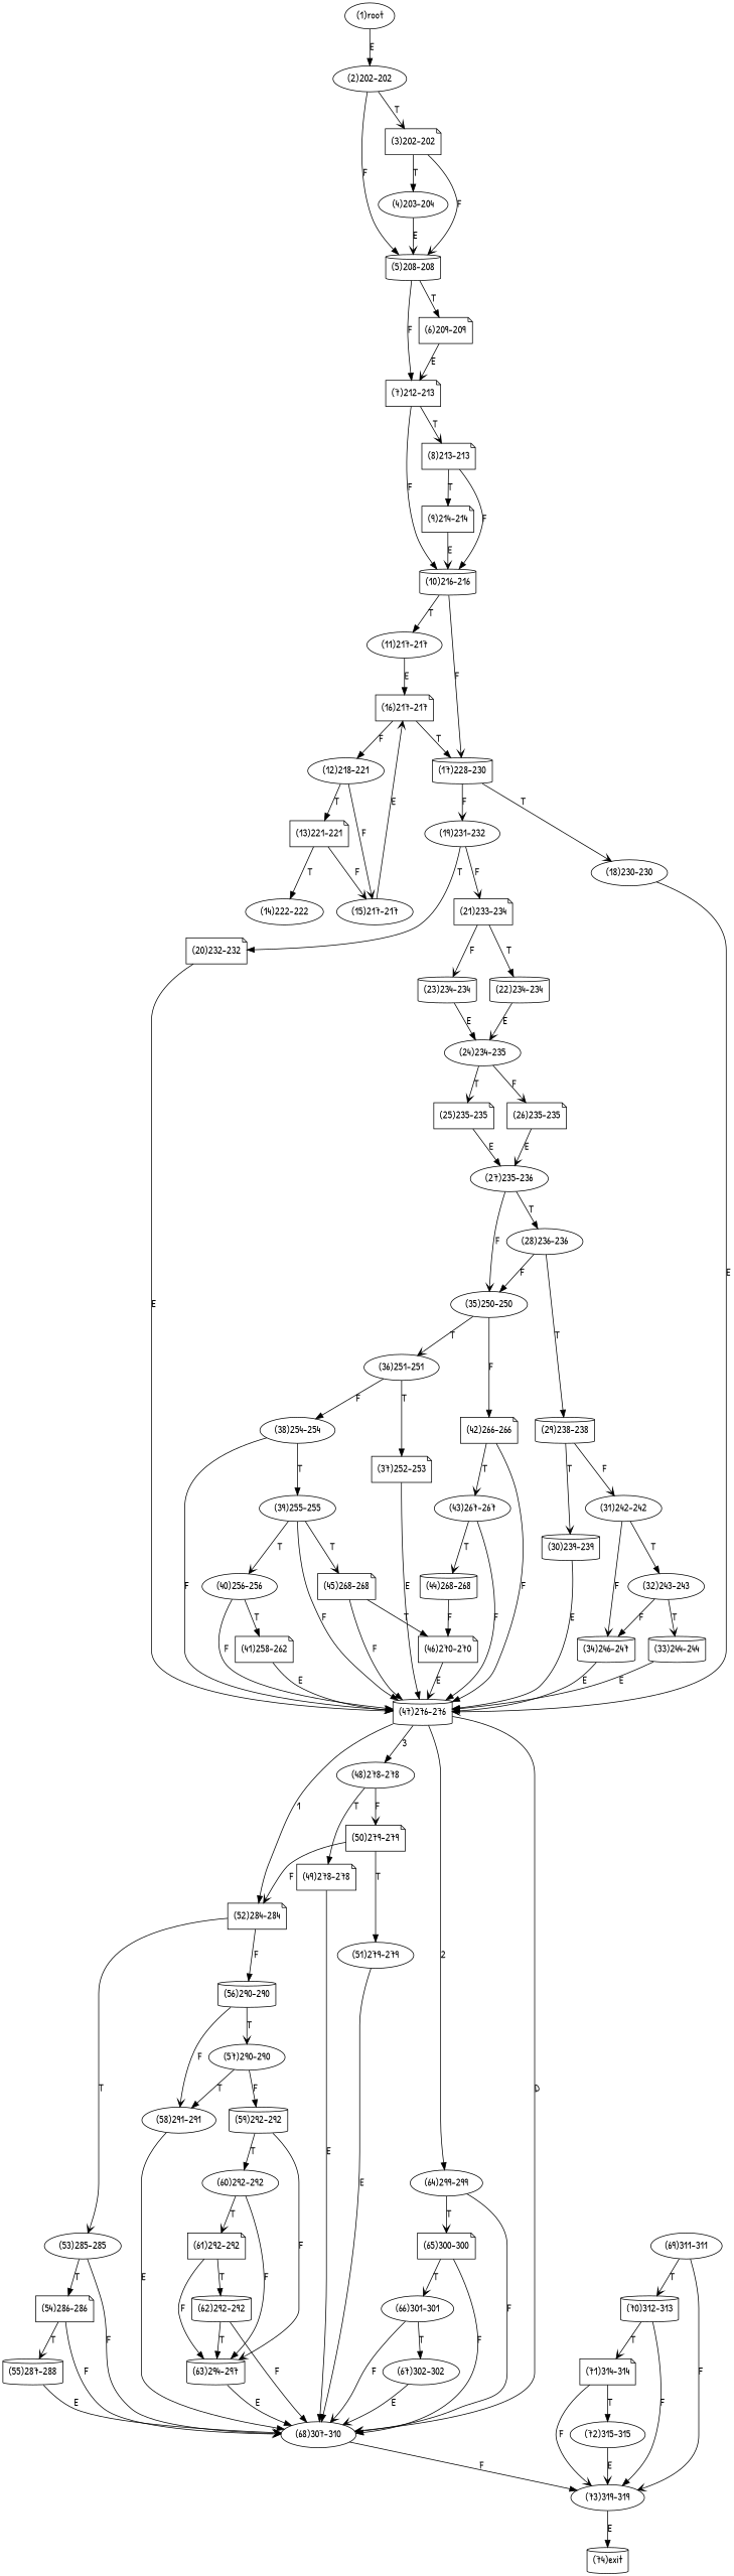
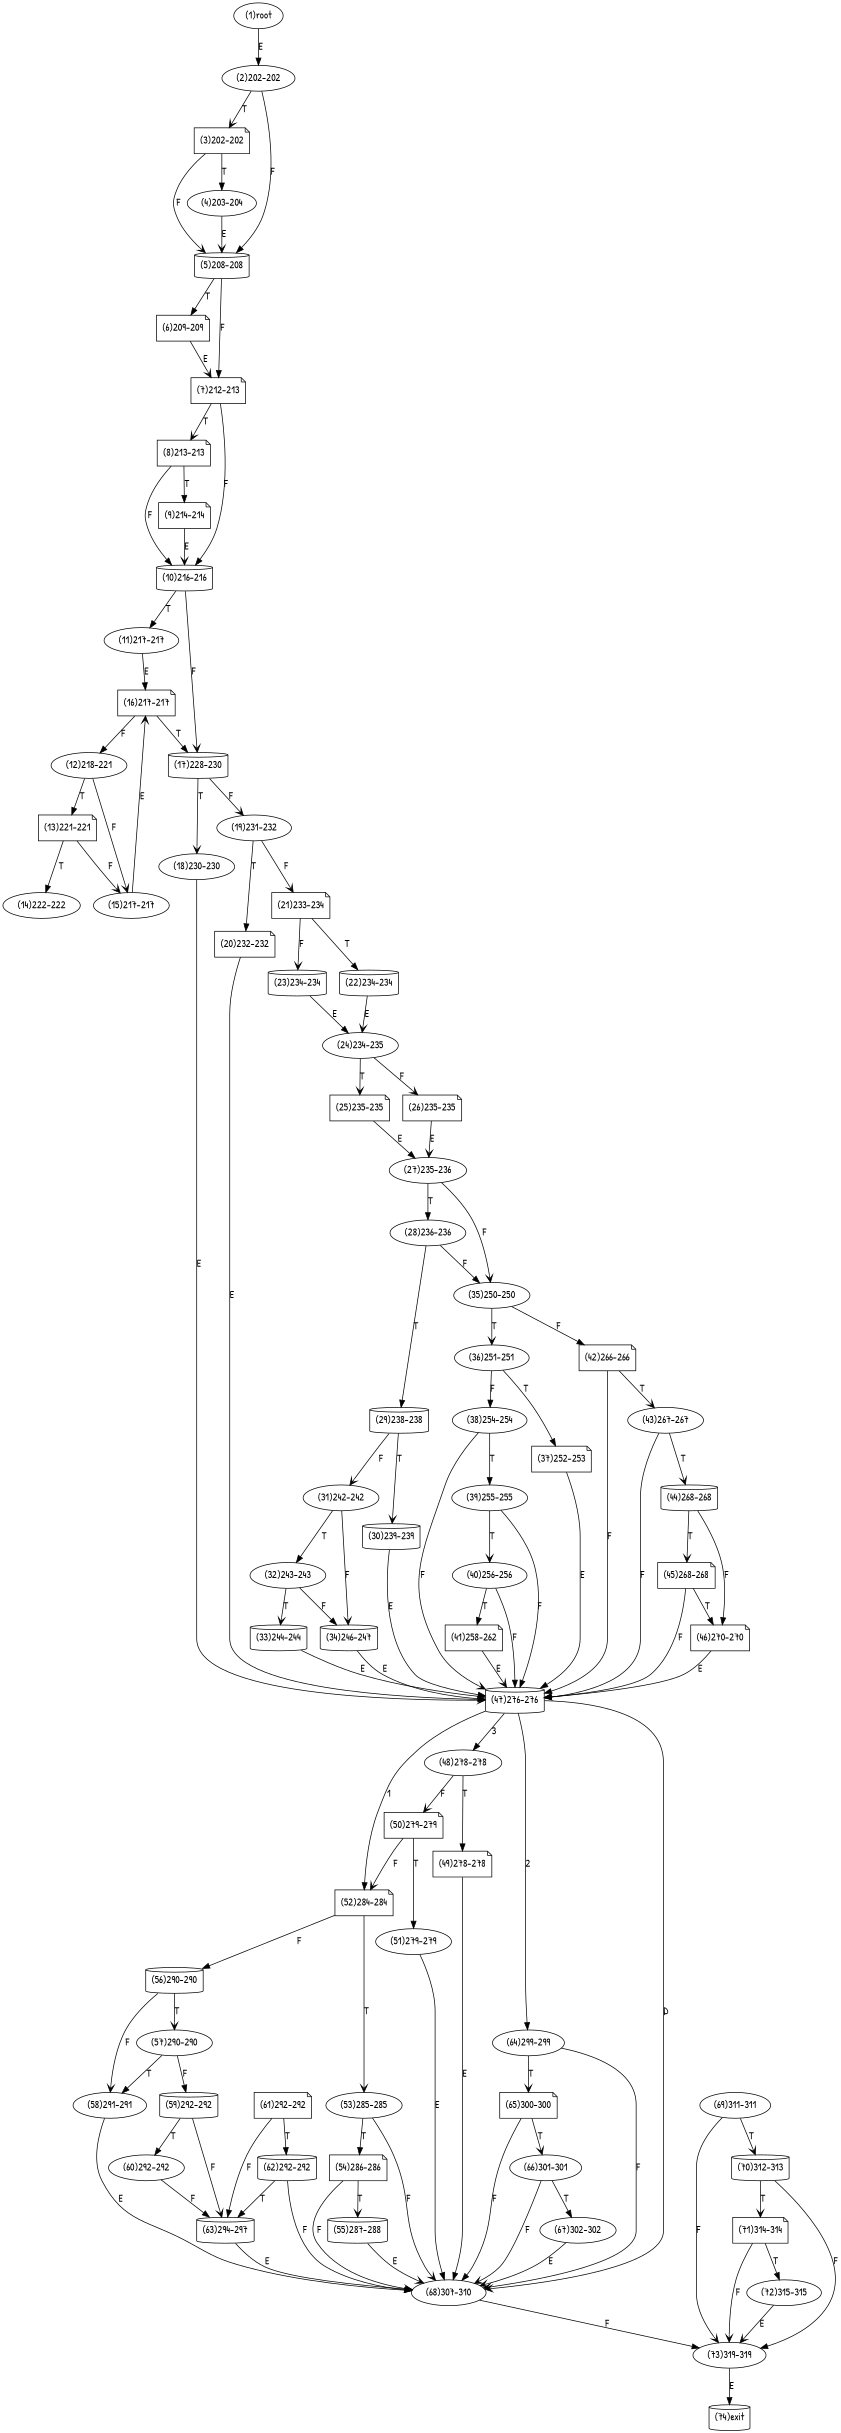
  digraph {
    fontname="Patrick Hand"
    node [fontname="Patrick Hand" shape=ellipse]
    edge [arrowhead=normal fontname="Patrick Hand"]
    n1 [label="(1)root"]
    n2 [label="(2)202-202"]
    n3 [label="(3)202-202" shape=note]
    n4 [label="(5)208-208" shape=cylinder]
    n5 [label="(4)203-204"]
    n6 [label="(6)209-209" shape=note]
    n7 [label="(7)212-213" shape=note]
    n8 [label="(8)213-213" shape=note]
    n9 [label="(10)216-216" shape=cylinder]
    n10 [label="(9)214-214" shape=note]
    n11 [label="(11)217-217"]
    n12 [label="(17)228-230" shape=cylinder]
    n13 [label="(16)217-217" shape=note]
    n14 [label="(19)231-232"]
    n15 [label="(18)230-230"]
    n16 [label="(12)218-221"]
    n17 [label="(13)221-221" shape=note]
    n18 [label="(15)217-217"]
    n19 [label="(14)222-222"]
    n20 [label="(21)233-234" shape=note]
    n21 [label="(20)232-232" shape=note]
    n22 [label="(47)276-276" shape=cylinder]
    n23 [label="(23)234-234" shape=cylinder]
    n24 [label="(22)234-234" shape=cylinder]
    n25 [label="(48)278-278"]
    n26 [label="(52)284-284" shape=note]
    n27 [label="(68)307-310"]
    n28 [label="(64)299-299"]
    n29 [label="(24)234-235"]
    n30 [label="(25)235-235" shape=note]
    n31 [label="(26)235-235" shape=note]
    n32 [label="(27)235-236"]
    n33 [label="(28)236-236"]
    n34 [label="(35)250-250"]
    n35 [label="(29)238-238" shape=cylinder]
    n36 [label="(36)251-251"]
    n37 [label="(42)266-266" shape=note]
    n38 [label="(31)242-242"]
    n39 [label="(30)239-239" shape=cylinder]
    n40 [label="(34)246-247" shape=cylinder]
    n41 [label="(32)243-243"]
    n42 [label="(33)244-244" shape=cylinder]
    n43 [label="(38)254-254"]
    n44 [label="(37)252-253" shape=note]
    n45 [label="(43)267-267"]
    n46 [label="(39)255-255"]
    n47 [label="(40)256-256"]
    n48 [label="(41)258-262" shape=note]
    n49 [label="(44)268-268" shape=cylinder]
    n50 [label="(46)270-270" shape=note]
    n51 [label="(45)268-268" shape=note]
    n52 [label="(50)279-279" shape=note]
    n53 [label="(49)278-278" shape=note]
    n54 [label="(53)285-285"]
    n55 [label="(56)290-290" shape=cylinder]
    n56 [label="(73)319-319"]
    n57 [label="(65)300-300" shape=note]
    n58 [label="(51)279-279"]
    n59 [label="(55)287-288" shape=cylinder]
    n60 [label="(54)286-286" shape=note]
    n61 [label="(58)291-291"]
    n62 [label="(57)290-290"]
    n63 [label="(59)292-292" shape=cylinder]
    n64 [label="(63)294-297" shape=cylinder]
    n65 [label="(60)292-292"]
    n66 [label="(61)292-292" shape=note]
    n67 [label="(62)292-292" shape=cylinder]
    n68 [label="(69)311-311"]
    n69 [label="(70)312-313" shape=cylinder]
    n70 [label="(74)exit" shape=cylinder]
    n71 [label="(71)314-314" shape=note]
    n72 [label="(72)315-315"]
    n73 [label="(66)301-301"]
    n74 [label="(67)302-302"]
    n1 -> n2 [label=E]
    n2 -> n3 [arrowhead=vee label=T]
    n2 -> n4 [label=F]
    n3 -> n4 [arrowhead=vee label=F]
    n3 -> n5 [label=T]
    n4 -> n6 [label=T]
    n4 -> n7 [label=F]
    n5 -> n4 [arrowhead=vee label=E]
    n6 -> n7 [arrowhead=vee label=E]
    n7 -> n8 [arrowhead=vee label=T]
    n7 -> n9 [label=F]
    n8 -> n9 [label=F]
    n8 -> n10 [label=T]
    n9 -> n11 [label=T]
    n9 -> n12 [arrowhead=vee label=F]
    n10 -> n9 [arrowhead=vee label=E]
    n11 -> n13 [label=E]
    n12 -> n14 [arrowhead=vee label=F]
    n12 -> n15 [arrowhead=vee label=T]
    n13 -> n12 [label=T]
    n13 -> n16 [label=F]
    n14 -> n20 [arrowhead=vee label=F]
    n14 -> n21 [label=T]
    n15 -> n22 [arrowhead=vee label=E]
    n16 -> n17 [label=T]
    n16 -> n18 [arrowhead=vee label=F]
    n17 -> n18 [arrowhead=vee label=F]
    n17 -> n19 [label=T]
    n18 -> n13 [arrowhead=vee label=E]
    n20 -> n23 [arrowhead=vee label=F]
    n20 -> n24 [label=T]
    n21 -> n22 [label=E]
    n22 -> n25 [label=3]
    n22 -> n26 [label=1]
    n22 -> n27 [arrowhead=vee label=D]
    n22 -> n28 [label=2]
    n23 -> n29 [label=E]
    n24 -> n29 [arrowhead=vee label=E]
    n25 -> n52 [arrowhead=vee label=F]
    n25 -> n53 [label=T]
    n26 -> n54 [arrowhead=vee label=T]
    n26 -> n55 [label=F]
    n27 -> n56 [label=F]
    n28 -> n27 [arrowhead=vee label=F]
    n28 -> n57 [arrowhead=vee label=T]
    n29 -> n30 [arrowhead=vee label=T]
    n29 -> n31 [arrowhead=vee label=F]
    n30 -> n32 [label=E]
    n31 -> n32 [arrowhead=vee label=E]
    n32 -> n33 [label=T]
    n32 -> n34 [arrowhead=vee label=F]
    n33 -> n34 [label=F]
    n33 -> n35 [label=T]
    n34 -> n36 [arrowhead=vee label=T]
    n34 -> n37 [label=F]
    n35 -> n38 [arrowhead=vee label=F]
    n35 -> n39 [arrowhead=vee label=T]
    n36 -> n43 [label=F]
    n36 -> n44 [label=T]
    n37 -> n22 [label=F]
    n37 -> n45 [arrowhead=vee label=T]
    n38 -> n40 [arrowhead=vee label=F]
    n38 -> n41 [label=T]
    n39 -> n22 [label=E]
    n40 -> n22 [label=E]
    n41 -> n40 [label=F]
    n41 -> n42 [arrowhead=vee label=T]
    n42 -> n22 [label=E]
    n43 -> n22 [arrowhead=vee label=F]
    n43 -> n46 [label=T]
    n44 -> n22 [label=E]
    n45 -> n22 [label=F]
    n45 -> n49 [arrowhead=vee label=T]
    n46 -> n22 [label=F]
    n46 -> n47 [arrowhead=vee label=T]
    n47 -> n22 [label=F]
    n47 -> n48 [label=T]
    n48 -> n22 [arrowhead=vee label=E]
    n49 -> n50 [label=F]
-   n46 -> n51 [arrowhead=vee label=T]
+   n49 -> n51 [arrowhead=vee label=T]
    n50 -> n22 [arrowhead=vee label=E]
    n51 -> n22 [label=F]
    n51 -> n50 [label=T]
    n52 -> n26 [arrowhead=vee label=F]
    n52 -> n58 [label=T]
    n53 -> n27 [label=E]
    n54 -> n27 [arrowhead=vee label=F]
    n54 -> n60 [label=T]
    n55 -> n61 [arrowhead=vee label=F]
    n55 -> n62 [arrowhead=vee label=T]
    n56 -> n70 [label=E]
    n57 -> n27 [label=F]
    n57 -> n73 [arrowhead=vee label=T]
    n58 -> n27 [label=E]
    n59 -> n27 [arrowhead=vee label=E]
    n60 -> n27 [arrowhead=vee label=F]
    n60 -> n59 [arrowhead=vee label=T]
    n61 -> n27 [label=E]
    n62 -> n61 [label=T]
    n62 -> n63 [label=F]
    n63 -> n64 [arrowhead=vee label=F]
    n63 -> n65 [label=T]
    n64 -> n27 [label=E]
    n65 -> n64 [label=F]
-   n65 -> n66 [arrowhead=vee label=T]
    n66 -> n64 [label=F]
    n66 -> n67 [label=T]
    n67 -> n27 [label=F]
    n67 -> n64 [label=T]
    n68 -> n56 [arrowhead=vee label=F]
    n68 -> n69 [arrowhead=vee label=T]
    n69 -> n56 [label=F]
    n69 -> n71 [arrowhead=vee label=T]
    n71 -> n56 [arrowhead=vee label=F]
    n71 -> n72 [label=T]
    n72 -> n56 [arrowhead=vee label=E]
    n73 -> n27 [arrowhead=vee label=F]
    n73 -> n74 [label=T]
    n74 -> n27 [arrowhead=vee label=E]
  }
